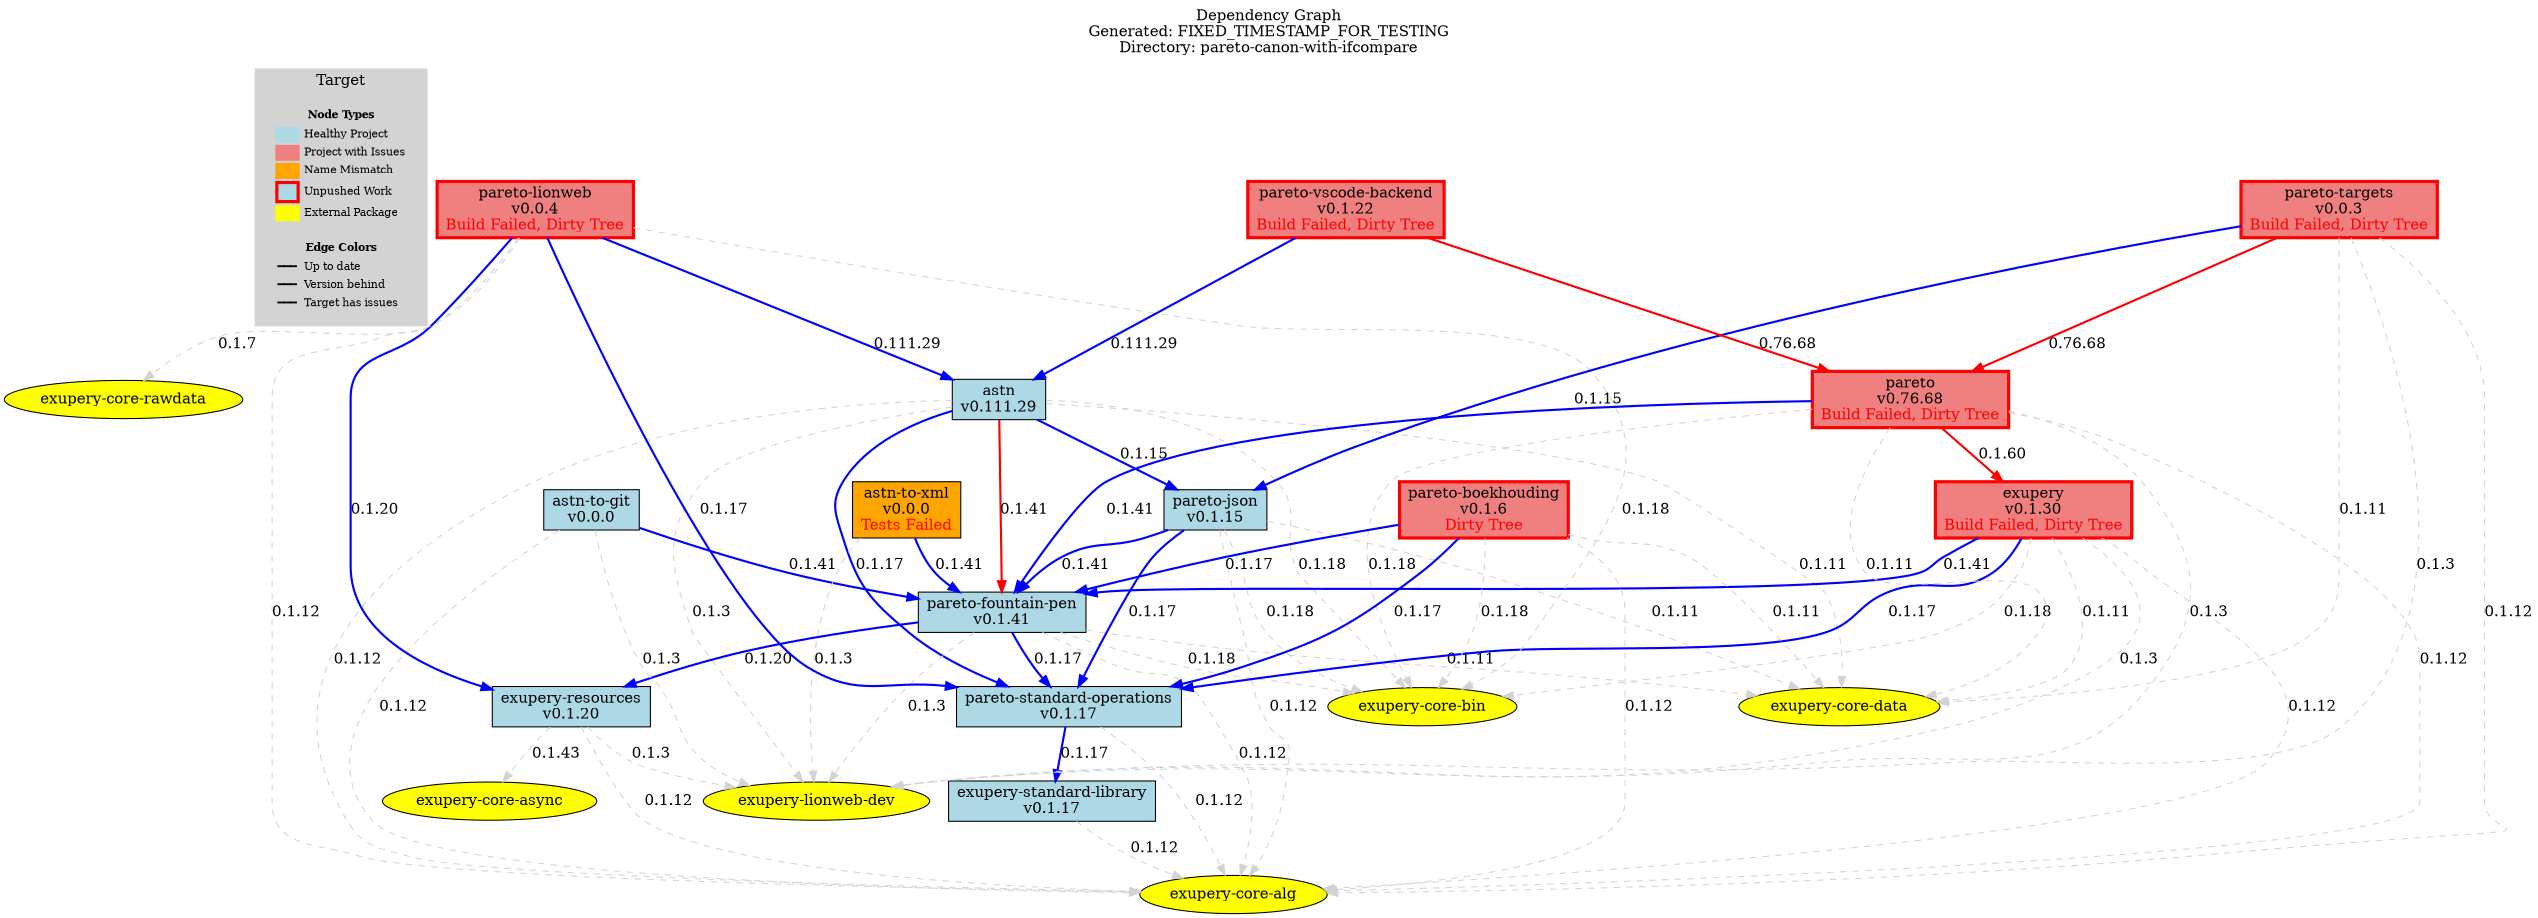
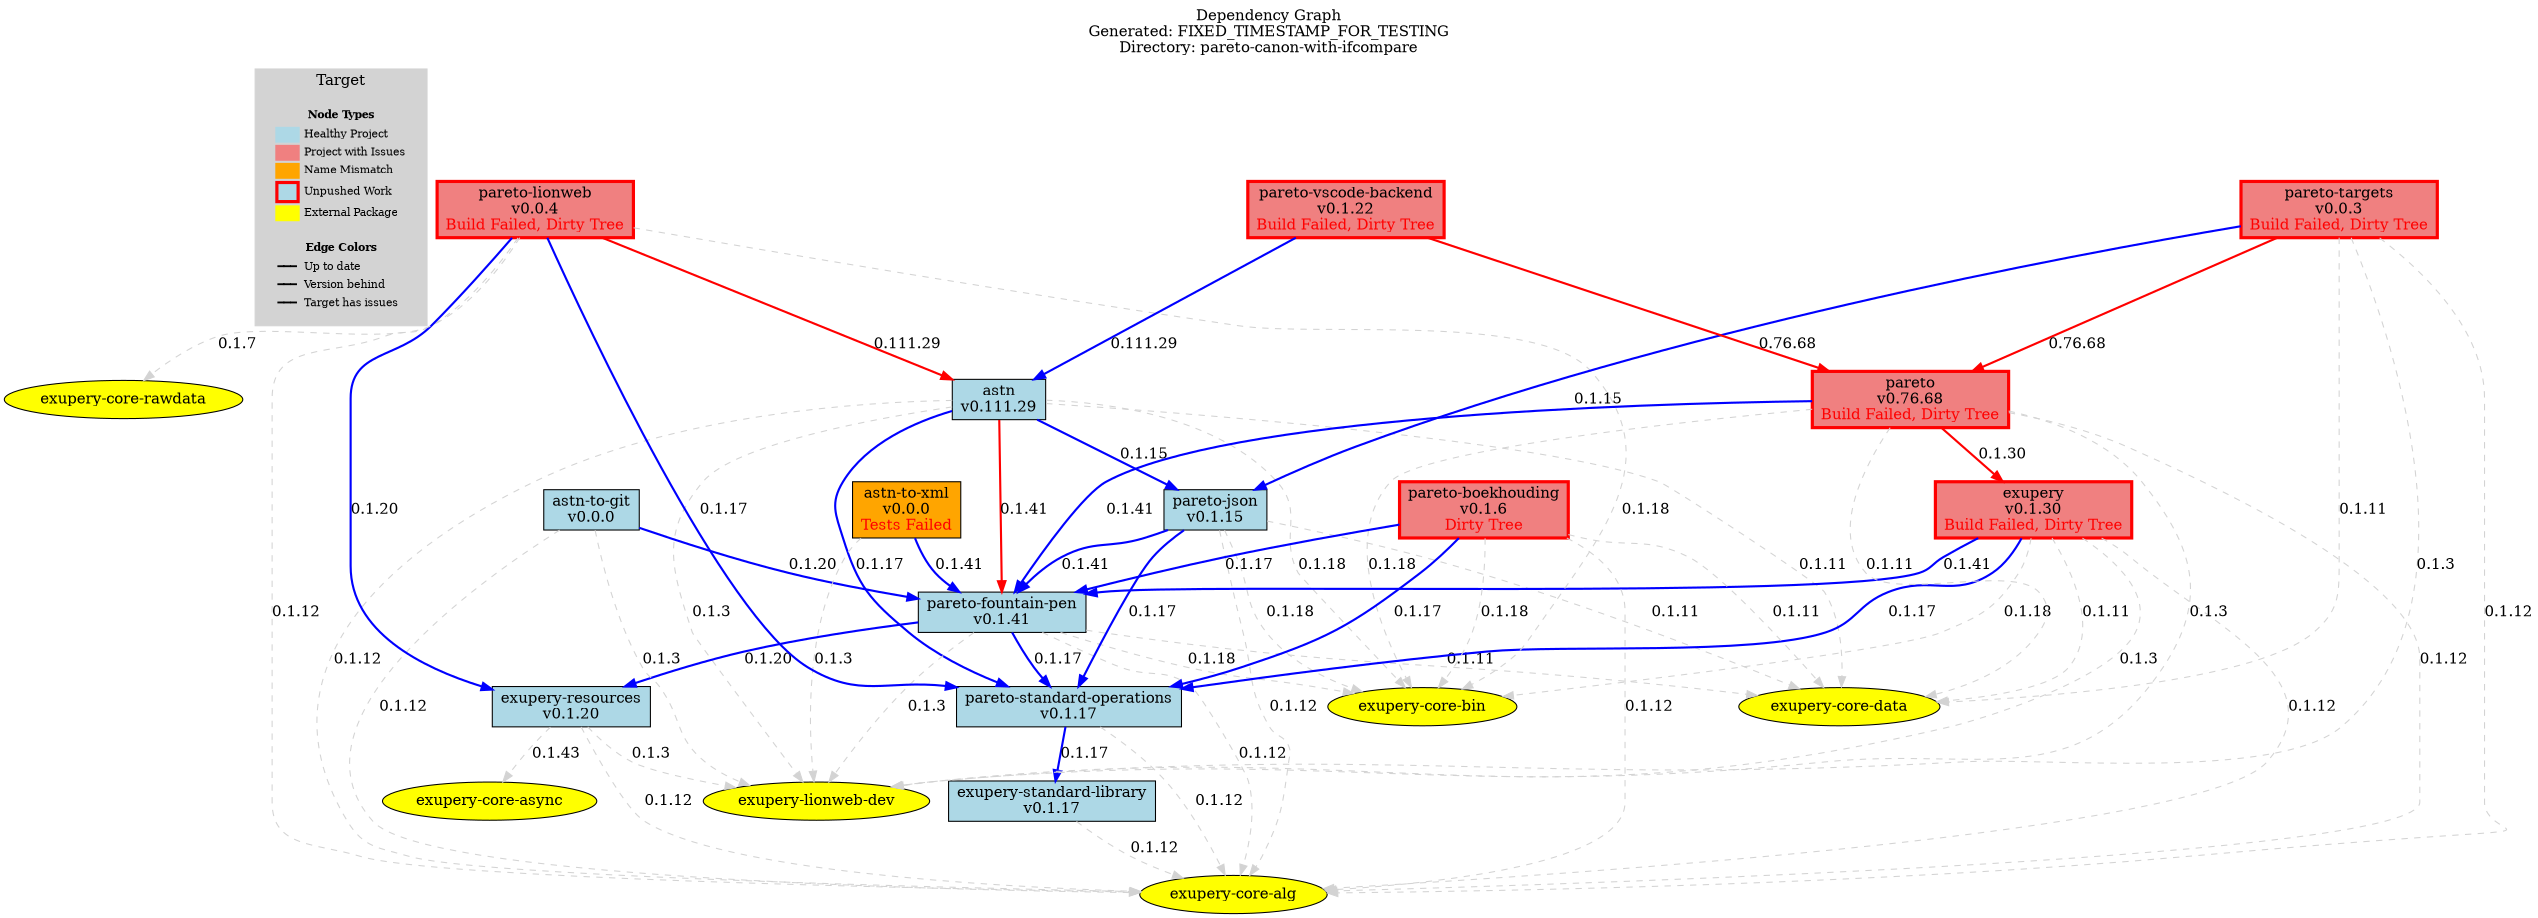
  digraph {
    label="Dependency Graph\nGenerated: FIXED_TIMESTAMP_FOR_TESTING\nDirectory: pareto-canon-with-ifcompare"
    labelloc=t
    rankdir=TB
    node [shape=box style=filled fillcolor=lightblue]
    edge [color=lightgrey style=dashed]
    n1 [fontsize=10 label=<             <TABLE BORDER="0" CELLBORDER="0" CELLSPACING="2">             <TR><TD COLSPAN="2"><B>Node Types</B></TD></TR>             <TR><TD BGCOLOR="lightblue" WIDTH="20"> </TD><TD ALIGN="LEFT">Healthy Project</TD></TR>             <TR><TD BGCOLOR="lightcoral" WIDTH="20"> </TD><TD ALIGN="LEFT">Project with Issues</TD></TR>             <TR><TD BGCOLOR="orange" WIDTH="20"> </TD><TD ALIGN="LEFT">Name Mismatch</TD></TR>             <TR><TD BGCOLOR="lightblue" BORDER="3" COLOR="red" WIDTH="20"> </TD><TD ALIGN="LEFT">Unpushed Work</TD></TR>             <TR><TD BGCOLOR="yellow" WIDTH="20"> </TD><TD ALIGN="LEFT">External Package</TD></TR>             <TR><TD COLSPAN="2"> </TD></TR>             <TR><TD COLSPAN="2"><B>Edge Colors</B></TD></TR>             <TR><TD COLOR="blue" WIDTH="20">━━━</TD><TD ALIGN="LEFT">Up to date</TD></TR>             <TR><TD COLOR="yellow" WIDTH="20">━━━</TD><TD ALIGN="LEFT">Version behind</TD></TR>             <TR><TD COLOR="red" WIDTH="20">━━━</TD><TD ALIGN="LEFT">Target has issues</TD></TR>             </TABLE>         > shape=plaintext fillcolor=""]
    n2 [label=<astn<BR/>v0.111.29>]
    n3 [label=<pareto-fountain-pen<BR/>v0.1.41>]
    n4 [label=<pareto-json<BR/>v0.1.15>]
    n5 [label=<pareto-standard-operations<BR/>v0.1.17>]
    n6 [fillcolor=yellow label="exupery-core-alg" shape=ellipse]
    n7 [fillcolor=yellow label="exupery-core-bin" shape=ellipse]
    n8 [fillcolor=yellow label="exupery-core-data" shape=ellipse]
    n9 [fillcolor=yellow label="exupery-lionweb-dev" shape=ellipse]
    n10 [label=<exupery-resources<BR/>v0.1.20>]
    n11 [label=<exupery-standard-library<BR/>v0.1.17>]
    n12 [label=<astn-to-git<BR/>v0.0.0>]
    n13 [fillcolor=orange label=<astn-to-xml<BR/>v0.0.0<BR/><FONT COLOR="red">Tests Failed</FONT>>]
    n14 [color=red fillcolor=lightcoral label=<exupery<BR/>v0.1.30<BR/><FONT COLOR="red">Build Failed, Dirty Tree</FONT>> penwidth=3]
    n15 [fillcolor=yellow label="exupery-core-async" shape=ellipse]
    n16 [color=red fillcolor=lightcoral label=<pareto<BR/>v0.76.68<BR/><FONT COLOR="red">Build Failed, Dirty Tree</FONT>> penwidth=3]
    n17 [color=red fillcolor=lightcoral label=<pareto-boekhouding<BR/>v0.1.6<BR/><FONT COLOR="red">Dirty Tree</FONT>> penwidth=3]
    n18 [color=red fillcolor=lightcoral label=<pareto-lionweb<BR/>v0.0.4<BR/><FONT COLOR="red">Build Failed, Dirty Tree</FONT>> penwidth=3]
    n19 [fillcolor=yellow label="exupery-core-rawdata" shape=ellipse]
    n20 [color=red fillcolor=lightcoral label=<pareto-targets<BR/>v0.0.3<BR/><FONT COLOR="red">Build Failed, Dirty Tree</FONT>> penwidth=3]
    n21 [color=red fillcolor=lightcoral label=<pareto-vscode-backend<BR/>v0.1.22<BR/><FONT COLOR="red">Build Failed, Dirty Tree</FONT>> penwidth=3]
    subgraph cluster_1 {
      color=lightgrey
      label=Target
      style=filled
      n1
    }
    n2 -> n3 [color=red label="0.1.41" penwidth=2 style=""]
    n2 -> n4 [color=blue label="0.1.15" penwidth=2 style=""]
    n2 -> n5 [color=blue label="0.1.17" penwidth=2 style=""]
    n2 -> n6 [label="0.1.12"]
    n2 -> n7 [label="0.1.18"]
    n2 -> n8 [label="0.1.11"]
    n2 -> n9 [label="0.1.3"]
    n3 -> n5 [color=blue label="0.1.17" penwidth=2 style=""]
    n3 -> n6 [label="0.1.12"]
    n3 -> n7 [label="0.1.18"]
    n3 -> n8 [label="0.1.11"]
    n3 -> n9 [label="0.1.3"]
    n3 -> n10 [color=blue label="0.1.20" penwidth=2 style=""]
    n4 -> n3 [color=blue label="0.1.41" penwidth=2 style=""]
    n4 -> n5 [color=blue label="0.1.17" penwidth=2 style=""]
    n4 -> n6 [label="0.1.12"]
    n4 -> n7 [label="0.1.18"]
    n4 -> n8 [label="0.1.11"]
    n5 -> n6 [label="0.1.12"]
    n5 -> n11 [color=blue label="0.1.17" penwidth=2 style=""]
    n10 -> n6 [label="0.1.12"]
    n10 -> n9 [label="0.1.3"]
    n10 -> n15 [label="0.1.43"]
    n11 -> n6 [label="0.1.12"]
-   n12 -> n3 [color=blue label="0.1.41" penwidth=2 style=""]
+   n12 -> n3 [color=blue label="0.1.20" penwidth=2 style=""]
    n12 -> n6 [label="0.1.12"]
    n12 -> n9 [label="0.1.3"]
    n13 -> n3 [color=blue label="0.1.41" penwidth=2 style=""]
    n13 -> n9 [label="0.1.3"]
    n14 -> n3 [color=blue label="0.1.41" penwidth=2 style=""]
    n14 -> n5 [color=blue label="0.1.17" penwidth=2 style=""]
    n14 -> n6 [label="0.1.12"]
    n14 -> n7 [label="0.1.18"]
    n14 -> n8 [label="0.1.11"]
    n14 -> n9 [label="0.1.3"]
    n16 -> n3 [color=blue label="0.1.41" penwidth=2 style=""]
    n16 -> n6 [label="0.1.12"]
    n16 -> n7 [label="0.1.18"]
    n16 -> n8 [label="0.1.11"]
    n16 -> n9 [label="0.1.3"]
-   n16 -> n14 [color=red label="0.1.60" penwidth=2 style=""]
+   n16 -> n14 [color=red label="0.1.30" penwidth=2 style=""]
    n17 -> n3 [color=blue label="0.1.17" penwidth=2 style=""]
    n17 -> n5 [color=blue label="0.1.17" penwidth=2 style=""]
    n17 -> n6 [label="0.1.12"]
    n17 -> n7 [label="0.1.18"]
    n17 -> n8 [label="0.1.11"]
-   n18 -> n2 [color=blue label="0.111.29" penwidth=2 style=""]
+   n18 -> n2 [color=red label="0.111.29" penwidth=2 style=""]
    n18 -> n5 [color=blue label="0.1.17" penwidth=2 style=""]
    n18 -> n6 [label="0.1.12"]
    n18 -> n7 [label="0.1.18"]
    n18 -> n10 [color=blue label="0.1.20" penwidth=2 style=""]
    n18 -> n19 [label="0.1.7"]
    n20 -> n4 [color=blue label="0.1.15" penwidth=2 style=""]
    n20 -> n6 [label="0.1.12"]
    n20 -> n8 [label="0.1.11"]
    n20 -> n9 [label="0.1.3"]
    n20 -> n16 [color=red label="0.76.68" penwidth=2 style=""]
    n21 -> n2 [color=blue label="0.111.29" penwidth=2 style=""]
    n21 -> n16 [color=red label="0.76.68" penwidth=2 style=""]
  }
